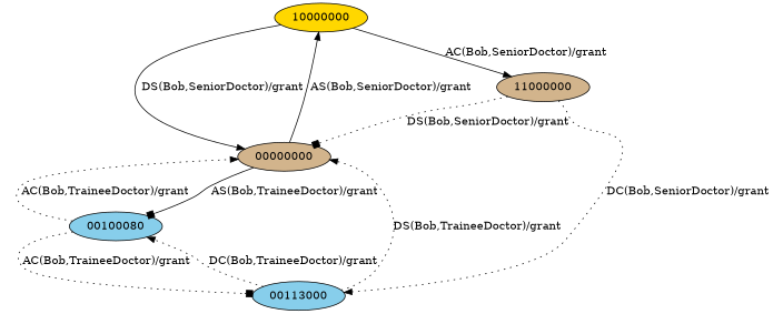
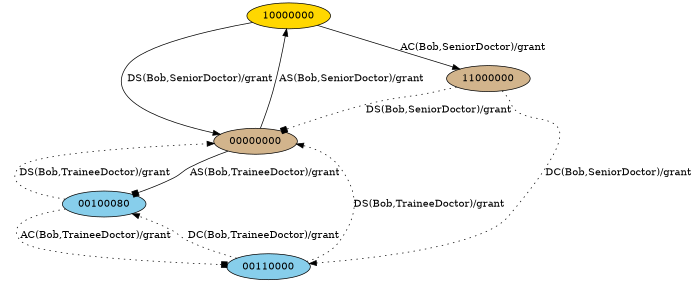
  digraph {
    node [fillcolor=tan style=filled]
    edge [arrowhead=normal style=dotted]
    10000000 [fillcolor=gold]
    00000000
    n3 [fillcolor=skyblue label=00100080]
    11000000
-   00110000 [fillcolor=skyblue label=00113000]
+   00110000 [fillcolor=skyblue]
    10000000 -> 00000000 [label="DS(Bob,SeniorDoctor)/grant" style=solid]
    10000000 -> 11000000 [label="AC(Bob,SeniorDoctor)/grant" style=solid]
    00000000 -> 10000000 [label="AS(Bob,SeniorDoctor)/grant" style=solid]
    00000000 -> n3 [arrowhead=box label="AS(Bob,TraineeDoctor)/grant" style=solid]
-   n3 -> 00000000 [label="AC(Bob,TraineeDoctor)/grant"]
+   n3 -> 00000000 [label="DS(Bob,TraineeDoctor)/grant"]
    n3 -> 00110000 [arrowhead=box label="AC(Bob,TraineeDoctor)/grant"]
    11000000 -> 00000000 [arrowhead=box label="DS(Bob,SeniorDoctor)/grant"]
    11000000 -> 00110000 [label="DC(Bob,SeniorDoctor)/grant"]
    00110000 -> 00000000 [label="DS(Bob,TraineeDoctor)/grant"]
    00110000 -> n3 [label="DC(Bob,TraineeDoctor)/grant"]
  }
